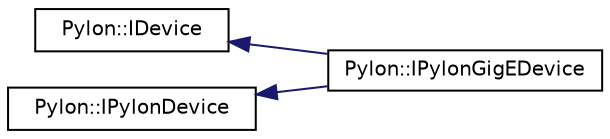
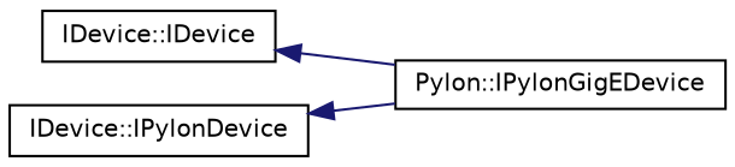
  digraph {
    rankdir=LR
    node [color=black fillcolor=white fontname=Helvetica fontsize=10 shape=record style=filled]
    edge [color=midnightblue dir=back fontname=Helvetica fontsize=10 labelfontname=Helvetica labelfontsize=10 style=solid]
-   n1 [height=0.2 label="Pylon::IDevice" width=0.4]
+   n1 [height=0.2 label="IDevice::IDevice" width=0.4]
    n2 [height=0.2 label="Pylon::IPylonGigEDevice" width=0.4]
-   n3 [height=0.2 label="Pylon::IPylonDevice" width=0.4]
+   n3 [height=0.2 label="IDevice::IPylonDevice" width=0.4]
    n1 -> n2
    n3 -> n2
  }
